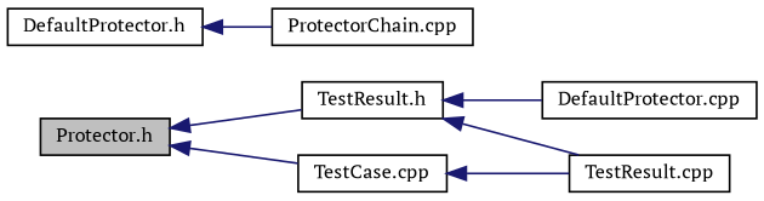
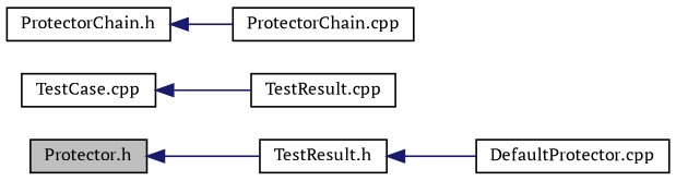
  digraph {
    fontname="PT Serif"
    rankdir=LR
    node [color=black fillcolor=white fontname="PT Serif" fontsize=10 shape=record style=filled]
    edge [color=midnightblue dir=back fontname="PT Serif" fontsize=10 labelfontname=Helvetica labelfontsize=10 style=solid]
    n1 [fillcolor=grey75 fontcolor=black height=0.2 label="Protector.h" width=0.4]
    n2 [height=0.2 label="TestResult.h" width=0.4]
    n3 [height=0.2 label="TestCase.cpp" width=0.4]
    n4 [height=0.2 label="DefaultProtector.cpp" width=0.4]
    n5 [height=0.2 label="TestResult.cpp" width=0.4]
-   n6 [height=0.2 label="DefaultProtector.h" width=0.4]
+   n6 [height=0.2 label="ProtectorChain.h" width=0.4]
    n7 [height=0.2 label="ProtectorChain.cpp" width=0.4]
    n1 -> n2
-   n1 -> n3
    n2 -> n4
-   n2 -> n5
    n3 -> n5
    n6 -> n7
  }
